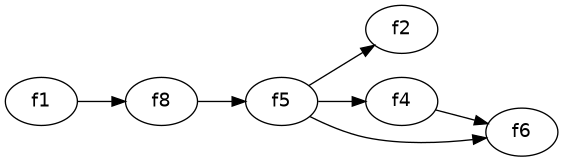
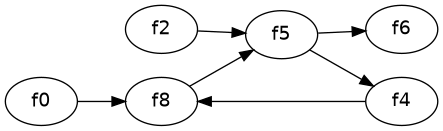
  strict digraph {
    fontname="DejaVu Sans"
    rankdir=LR
    node [fontname="DejaVu Sans"]
    edge [fontname="DejaVu Sans" weight=2]
    n1 [label=f8]
-   f1
+   f1 [label=f0]
    f5
    f2
    f4
    f6
    n1 -> f5
    f1 -> n1
    f5 -> f4
    f5 -> f6
-   f5 -> f2
-   f4 -> f6
+   f2 -> f5
+   f4 -> n1
  }
